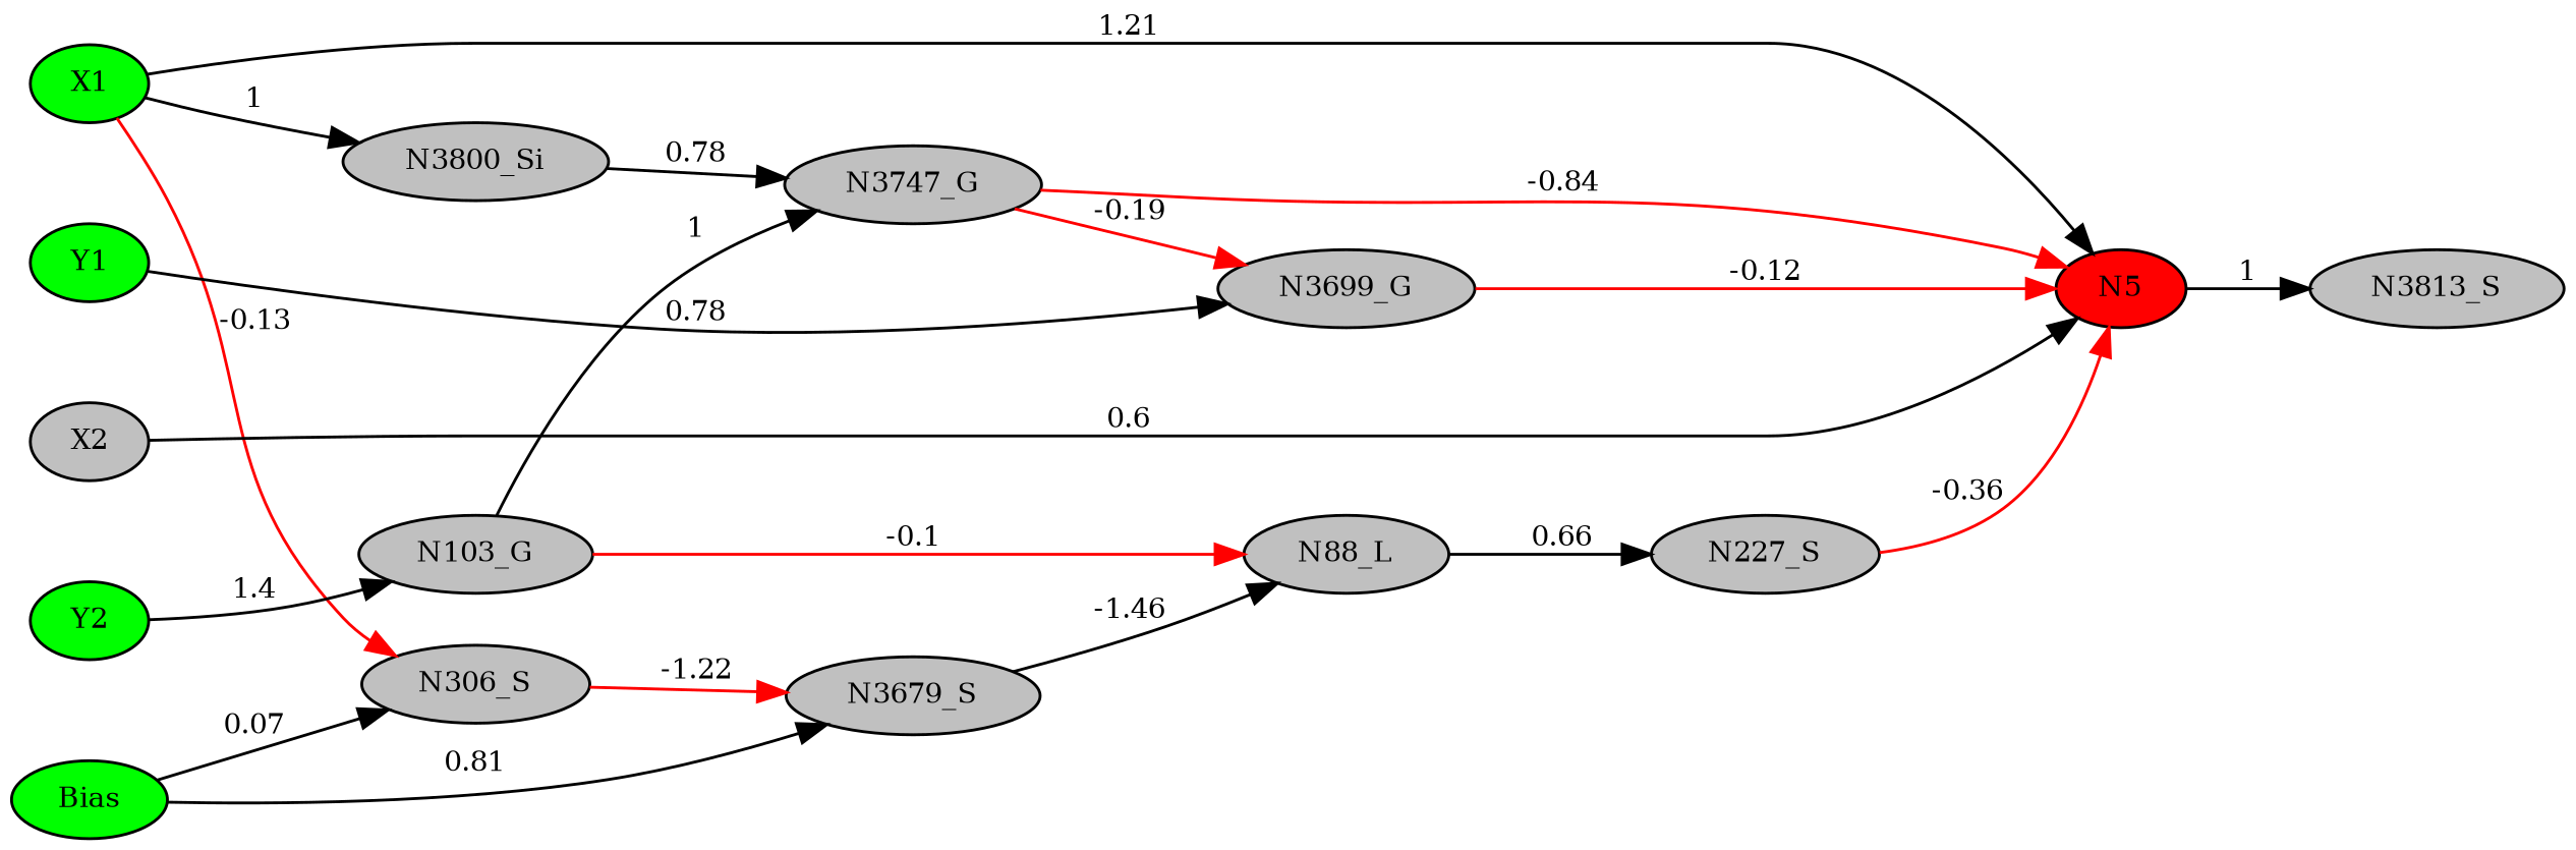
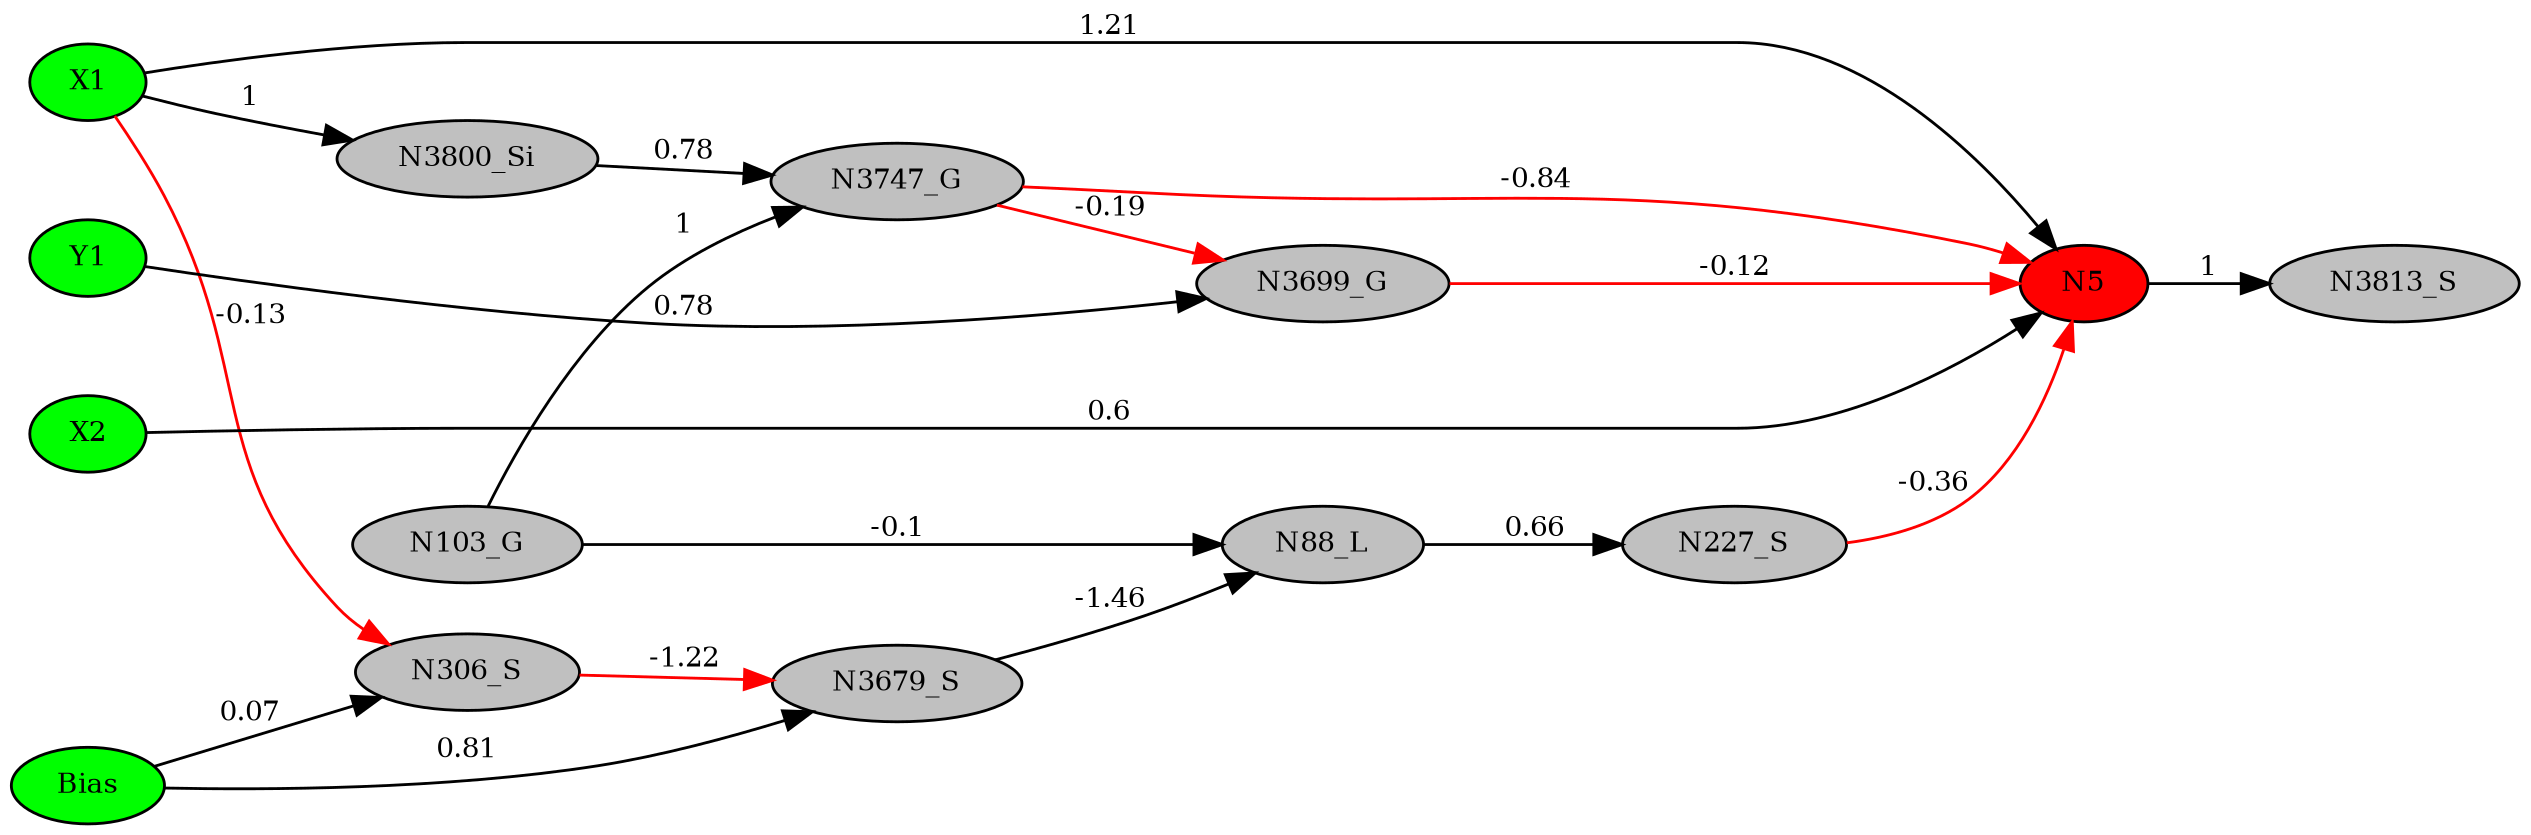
  digraph {
    rankdir=LR
    node [fillcolor=gray fontsize=10 shape=ellipse style=filled]
    edge [color=black fontsize=10]
    N5 [fillcolor=red height=0.1 width=0.1]
    n2 [fillcolor=green height=0.1 label=Bias width=0.1]
    n3 [fillcolor=green height=0.1 label=X1 width=0.1]
    n4 [fillcolor=green height=0.1 label=Y1 width=0.1]
-   n5 [height=0.1 label=X2 width=0.1]
-   n6 [fillcolor=green height=0.1 label=Y2 width=0.1]
+   n5 [fillcolor=green height=0.1 label=X2 width=0.1]
    n7 [height=0.1 label=N3813_S width=0.1]
    n8 [height=0.1 label=N306_S width=0.1]
    n9 [height=0.1 label=N3679_S width=0.1]
    n10 [height=0.1 label=N3800_Si width=0.1]
    n11 [height=0.1 label=N3699_G width=0.1]
    n12 [height=0.1 label=N103_G width=0.1]
    n13 [height=0.1 label=N88_L width=0.1]
    n14 [height=0.1 label=N3747_G width=0.1]
    n15 [height=0.1 label=N227_S width=0.1]
    subgraph sub_1 {
      rank=same
      N5
    }
    subgraph sub_2 {
      rank=same
      n2
      n3
      n4
      n5
-     n6
    }
    N5 -> n7 [label=1]
    n2 -> n8 [label=0.07]
    n2 -> n9 [label=0.81]
    n3 -> N5 [label=1.21]
    n3 -> n4 [style=invis color="" fontsize=""]
    n3 -> n8 [arrowType=inv color=red label=-0.13]
    n3 -> n10 [label=1]
    n4 -> n5 [style=invis color="" fontsize=""]
    n4 -> n11 [label=0.78]
    n5 -> N5 [label=0.6]
-   n5 -> n6 [style=invis color="" fontsize=""]
-   n6 -> n2 [style=invis color="" fontsize=""]
-   n6 -> n12 [label=1.4]
    n8 -> n9 [arrowType=inv color=red label=-1.22]
    n9 -> n13 [arrowType=inv label=-1.46]
    n10 -> n14 [label=0.78]
    n11 -> N5 [arrowType=inv color=red label=-0.12]
-   n12 -> n13 [arrowType=inv color=red label=-0.1]
+   n12 -> n13 [arrowType=inv label=-0.1]
    n12 -> n14 [label=1]
    n13 -> n15 [label=0.66]
    n14 -> N5 [arrowType=inv color=red label=-0.84]
    n14 -> n11 [arrowType=inv color=red label=-0.19]
    n15 -> N5 [arrowType=inv color=red label=-0.36]
  }
